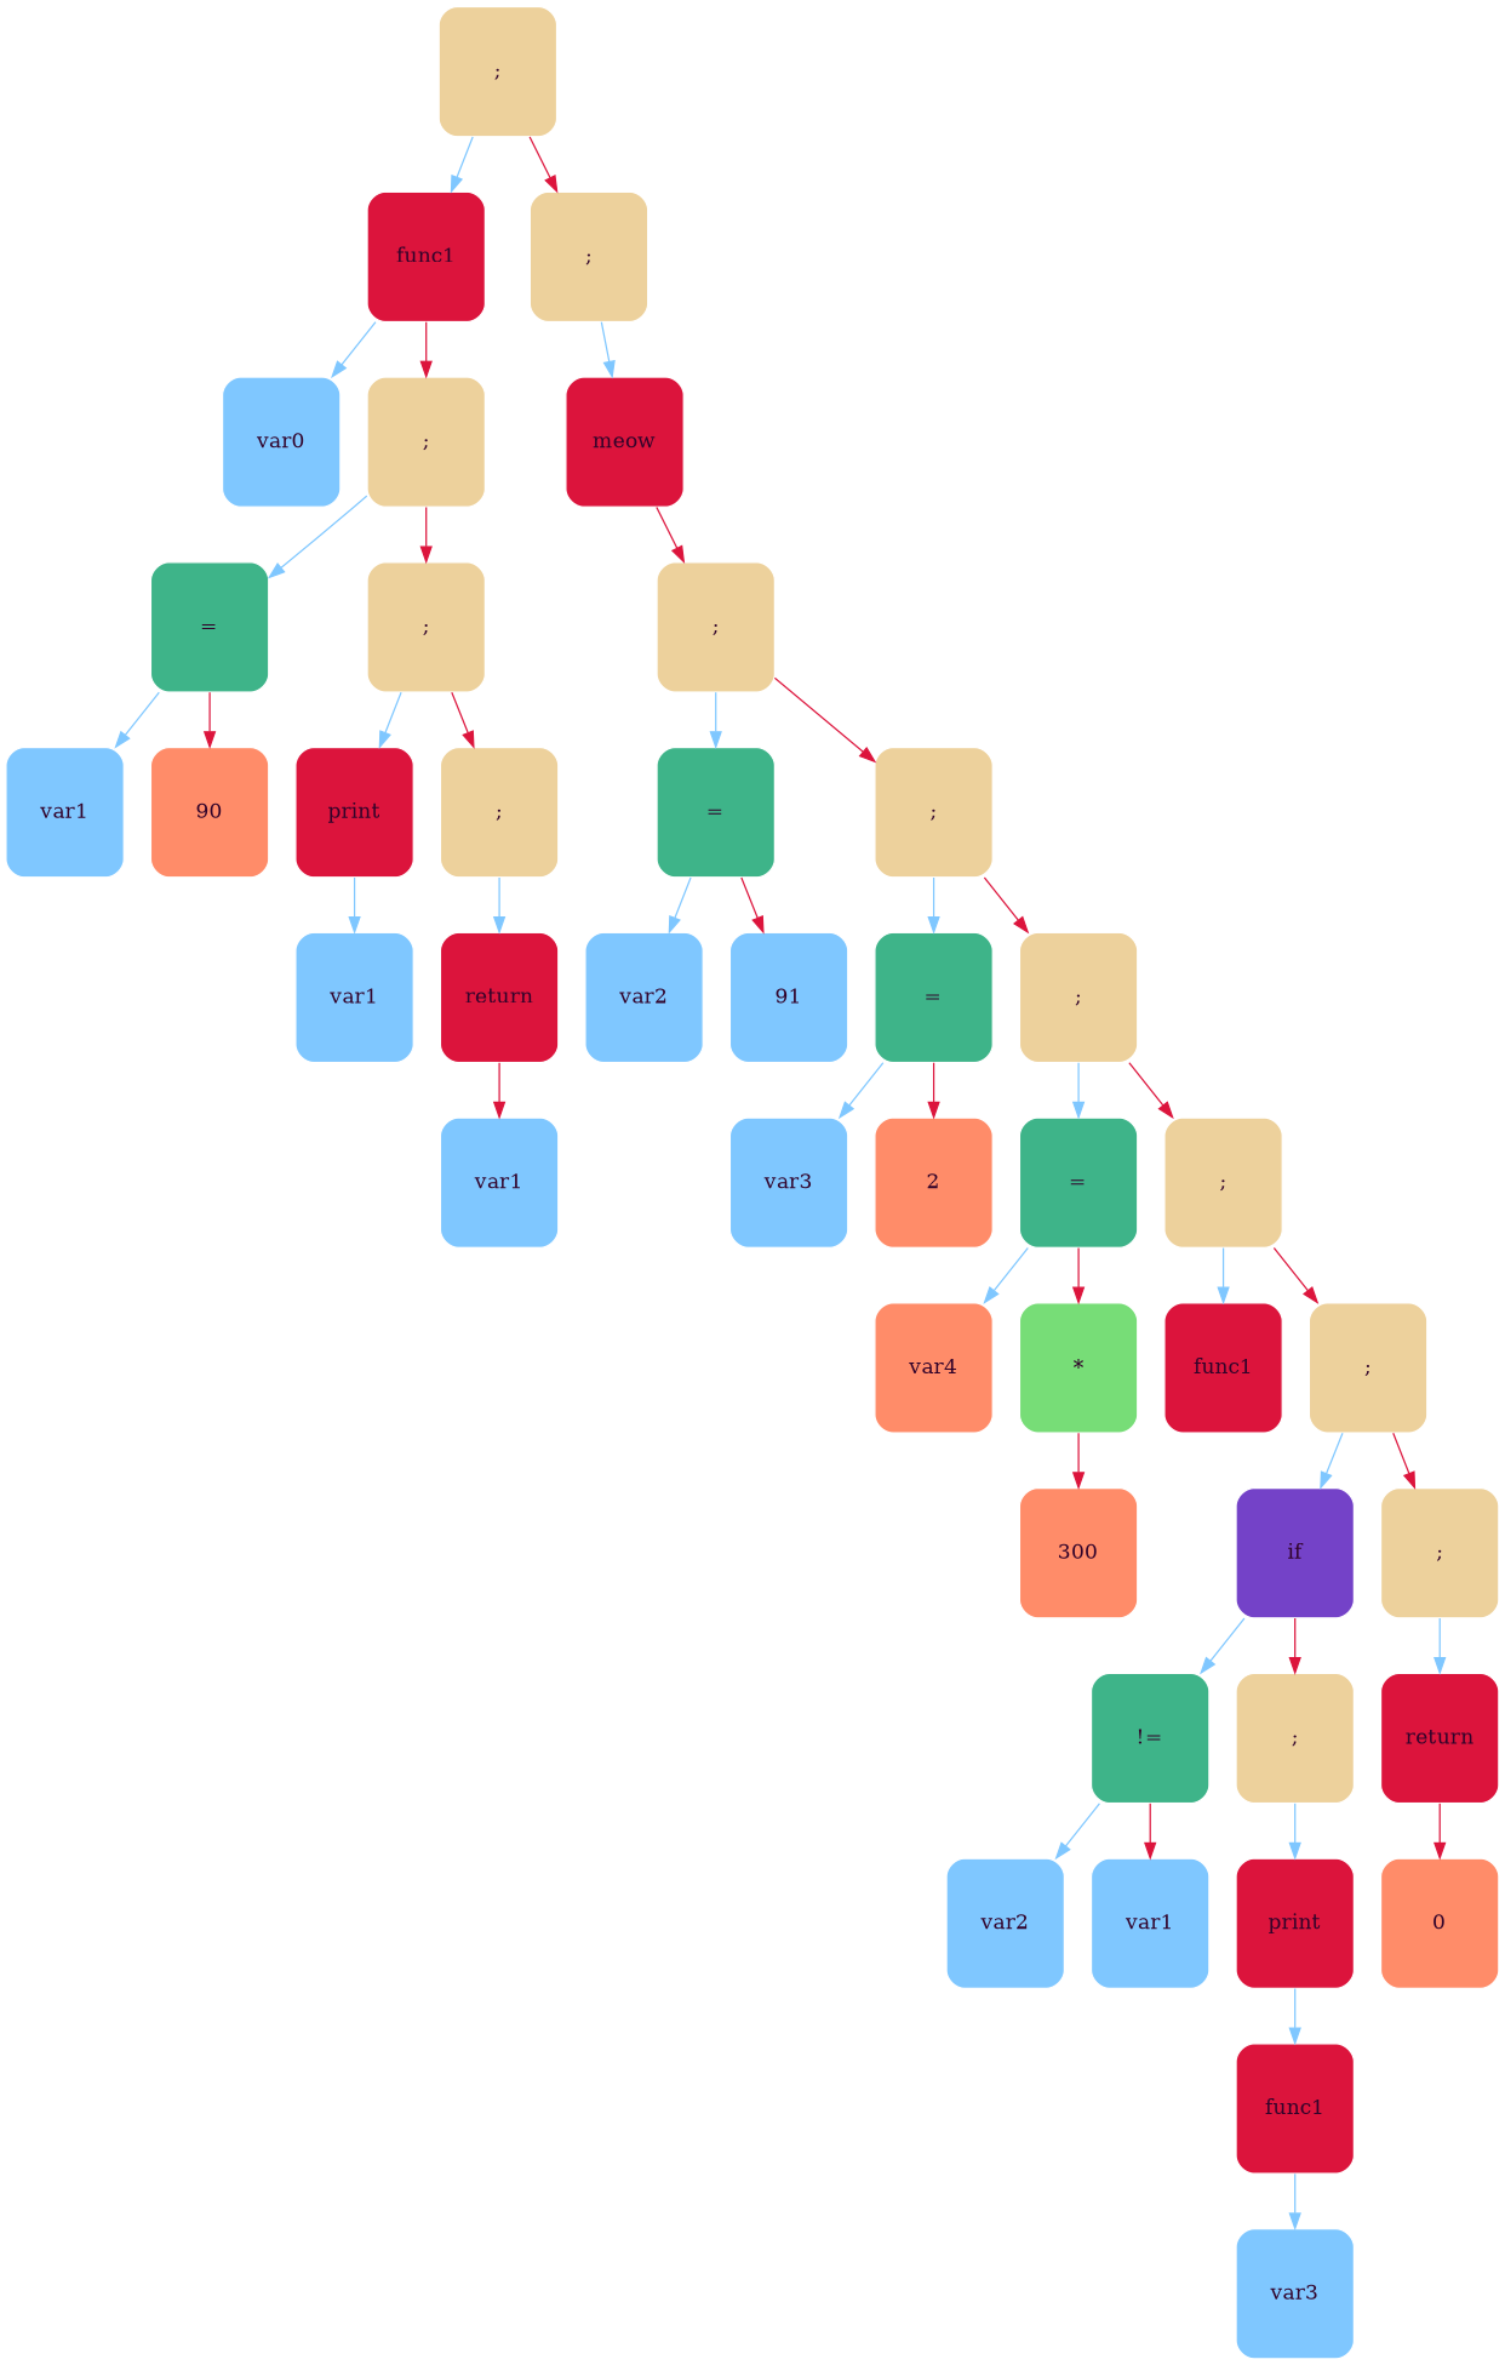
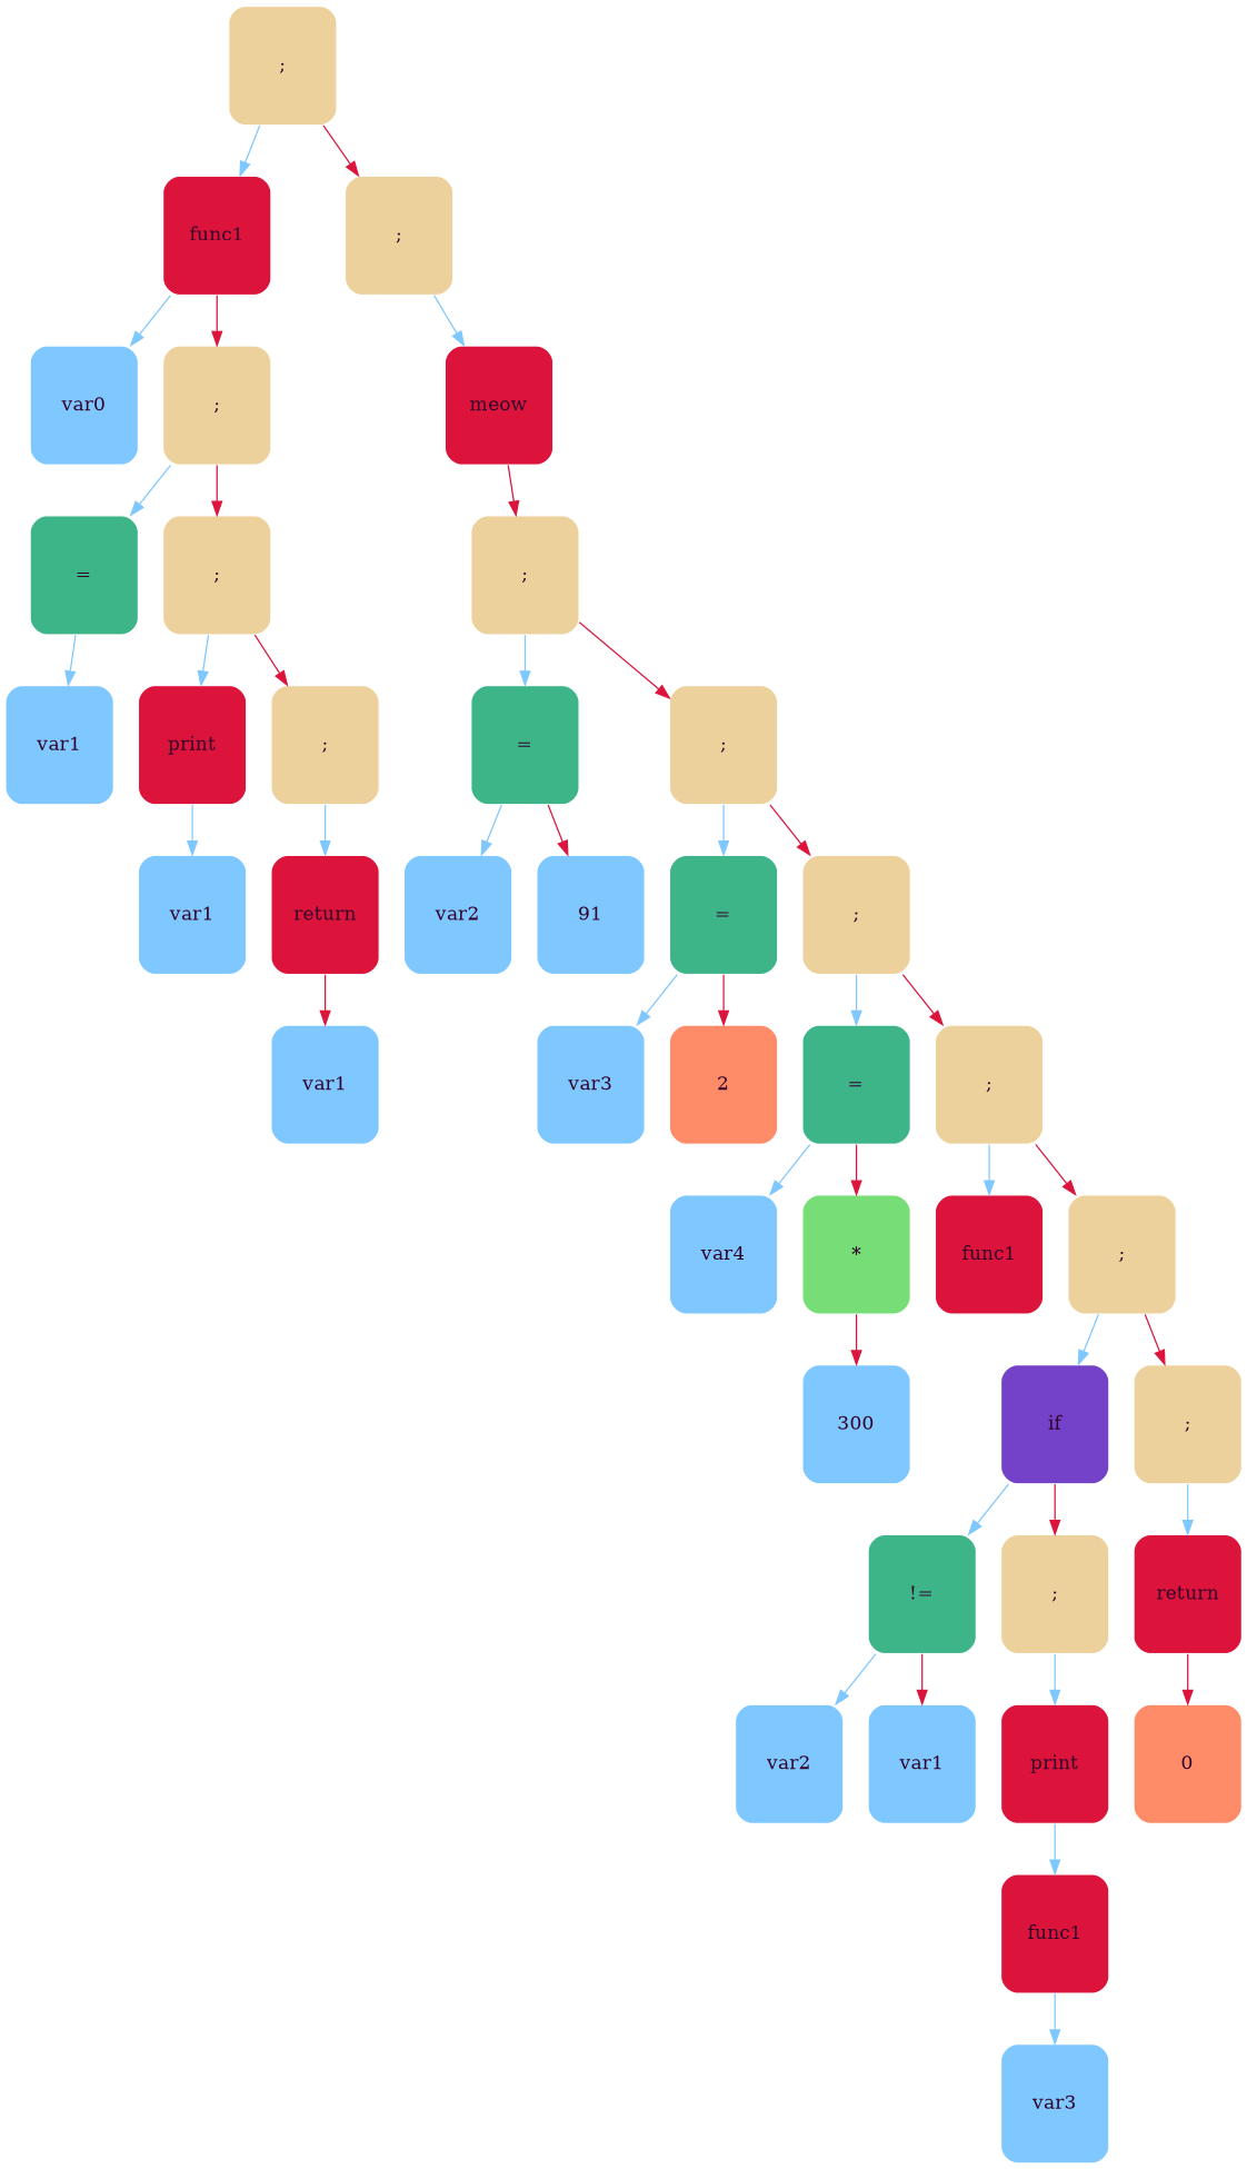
  digraph {
    fontname="DejaVu Serif"
    splines=true
    node [color=white fillcolor="#EDD19C" fontcolor="#31032A" fontname="DejaVu Serif" shape=Mrecord style=filled]
    edge [color="#7FC7FF" constraint=true fillcolor="#7FC7FF" fontname="DejaVu Serif"]
    n1 [height=1.21 label="{;}" width=1.1]
    n2 [fillcolor="#DC143C" height=1.21 label="{func1}" width=1.1]
    n3 [height=1.21 label="{;}" width=1.1]
    n4 [fillcolor="#7FC7FF" height=1.21 label="{var0}" width=1.1]
    n5 [height=1.21 label="{;}" width=1.1]
    n6 [fillcolor="#DC143C" height=1.21 label="{meow}" width=1.1]
    n7 [fillcolor="#3EB489" height=1.21 label="{=}" width=1.1]
    n8 [height=1.21 label="{;}" width=1.1]
    n9 [fillcolor="#7FC7FF" height=1.21 label="{var1}" width=1.1]
-   n10 [fillcolor="#FF8C69" height=1.21 label="{90}" width=1.1]
    n11 [fillcolor="#DC143C" height=1.21 label="{print}" width=1.1]
    n12 [height=1.21 label="{;}" width=1.1]
    n13 [fillcolor="#7FC7FF" height=1.21 label="{var1}" width=1.1]
    n14 [fillcolor="#DC143C" height=1.21 label="{return}" width=1.1]
    n15 [fillcolor="#7FC7FF" height=1.21 label="{var1}" width=1.1]
    n16 [height=1.21 label="{;}" width=1.1]
    n17 [fillcolor="#3EB489" height=1.21 label="{=}" width=1.1]
    n18 [height=1.21 label="{;}" width=1.1]
    n19 [fillcolor="#7FC7FF" height=1.21 label="{var2}" width=1.1]
    n20 [fillcolor="#7FC7FF" height=1.21 label="{91}" width=1.1]
    n21 [fillcolor="#3EB489" height=1.21 label="{=}" width=1.1]
    n22 [height=1.21 label="{;}" width=1.1]
    n23 [fillcolor="#7FC7FF" height=1.21 label="{var3}" width=1.1]
    n24 [fillcolor="#FF8C69" height=1.21 label="{2}" width=1.1]
    n25 [fillcolor="#3EB489" height=1.21 label="{=}" width=1.1]
    n26 [height=1.21 label="{;}" width=1.1]
-   n27 [fillcolor="#FF8C69" height=1.21 label="{var4}" width=1.1]
+   n27 [fillcolor="#7FC7FF" height=1.21 label="{var4}" width=1.1]
    n28 [fillcolor="#77DD77" height=1.21 label="{*}" width=1.1]
    n29 [fillcolor="#DC143C" height=1.21 label="{func1}" width=1.1]
    n30 [height=1.21 label="{;}" width=1.1]
-   n31 [fillcolor="#FF8C69" height=1.21 label="{300}" width=1.1]
+   n31 [fillcolor="#7FC7FF" height=1.21 label="{300}" width=1.1]
    n32 [fillcolor="#7442C8" height=1.21 label="{if}" width=1.1]
    n33 [height=1.21 label="{;}" width=1.1]
    n34 [fillcolor="#3EB489" height=1.21 label="{!=}" width=1.1]
    n35 [height=1.21 label="{;}" width=1.1]
    n36 [fillcolor="#DC143C" height=1.21 label="{return}" width=1.1]
    n37 [fillcolor="#7FC7FF" height=1.21 label="{var2}" width=1.1]
    n38 [fillcolor="#7FC7FF" height=1.21 label="{var1}" width=1.1]
    n39 [fillcolor="#DC143C" height=1.21 label="{print}" width=1.1]
    n40 [fillcolor="#DC143C" height=1.21 label="{func1}" width=1.1]
    n41 [fillcolor="#7FC7FF" height=1.21 label="{var3}" width=1.1]
    n42 [fillcolor="#FF8C69" height=1.21 label="{0}" width=1.1]
    n1 -> n2
    n1 -> n3 [color="#DC143C" fillcolor="#DC143C"]
    n2 -> n4
    n2 -> n5 [color="#DC143C" fillcolor="#DC143C"]
    n3 -> n6
    n5 -> n7
    n5 -> n8 [color="#DC143C" fillcolor="#DC143C"]
    n6 -> n16 [color="#DC143C" fillcolor="#DC143C"]
    n7 -> n9
-   n7 -> n10 [color="#DC143C" fillcolor="#DC143C"]
    n8 -> n11
    n8 -> n12 [color="#DC143C" fillcolor="#DC143C"]
    n11 -> n13
    n12 -> n14
    n14 -> n15 [color="#DC143C" fillcolor="#DC143C"]
    n16 -> n17
    n16 -> n18 [color="#DC143C" fillcolor="#DC143C"]
    n17 -> n19
    n17 -> n20 [color="#DC143C" fillcolor="#DC143C"]
    n18 -> n21
    n18 -> n22 [color="#DC143C" fillcolor="#DC143C"]
    n21 -> n23
    n21 -> n24 [color="#DC143C" fillcolor="#DC143C"]
    n22 -> n25
    n22 -> n26 [color="#DC143C" fillcolor="#DC143C"]
    n25 -> n27
    n25 -> n28 [color="#DC143C" fillcolor="#DC143C"]
    n26 -> n29
    n26 -> n30 [color="#DC143C" fillcolor="#DC143C"]
    n28 -> n31 [color="#DC143C" fillcolor="#DC143C"]
    n30 -> n32
    n30 -> n33 [color="#DC143C" fillcolor="#DC143C"]
    n32 -> n34
    n32 -> n35 [color="#DC143C" fillcolor="#DC143C"]
    n33 -> n36
    n34 -> n37
    n34 -> n38 [color="#DC143C" fillcolor="#DC143C"]
    n35 -> n39
    n36 -> n42 [color="#DC143C" fillcolor="#DC143C"]
    n39 -> n40
    n40 -> n41
  }
